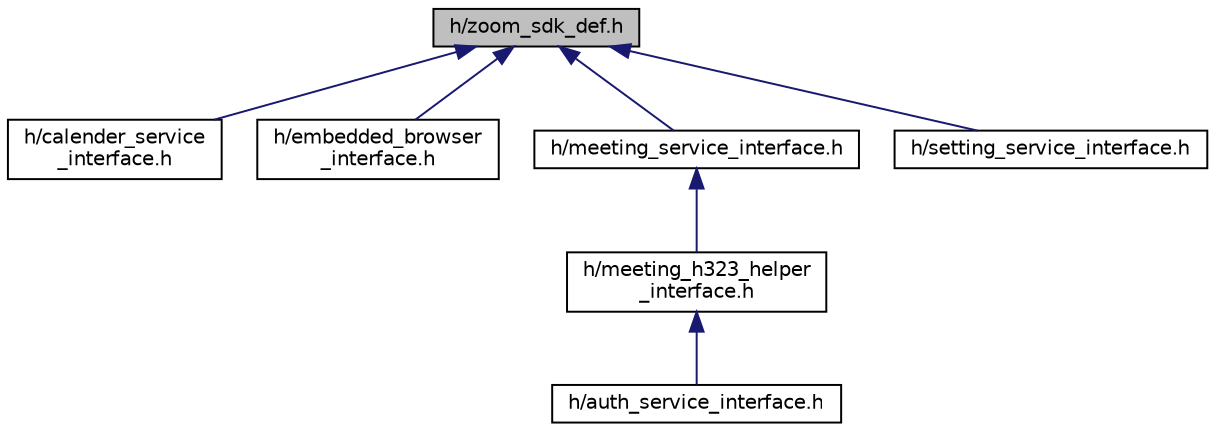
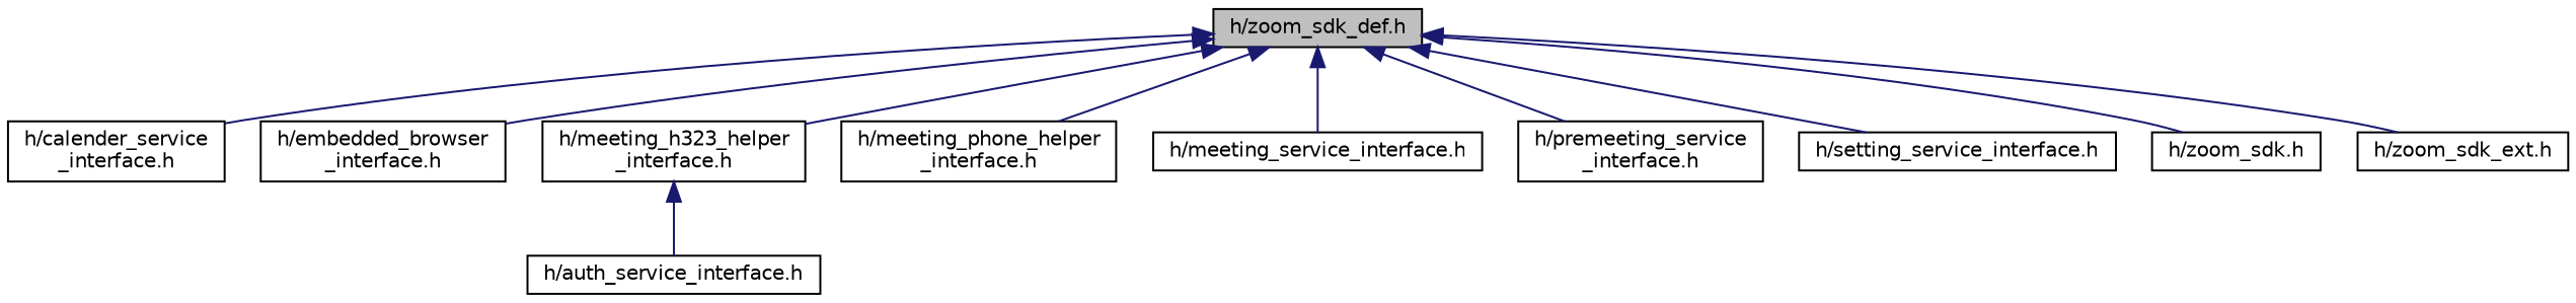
  digraph {
    node [color=black fillcolor=white fontname=Helvetica fontsize=10 shape=record style=filled]
    edge [color=midnightblue dir=back fontname=Helvetica fontsize=10 labelfontname=Helvetica labelfontsize=10 style=solid]
    n1 [fillcolor=grey75 fontcolor=black height=0.2 label="h/zoom_sdk_def.h" width=0.4]
    n2 [height=0.2 label="h/calender_service\l_interface.h" width=0.4]
    n3 [height=0.2 label="h/embedded_browser\l_interface.h" width=0.4]
    n4 [height=0.2 label="h/meeting_h323_helper\l_interface.h" width=0.4]
+   n5 [height=0.2 label="h/meeting_phone_helper\l_interface.h" width=0.4]
    n6 [height=0.2 label="h/meeting_service_interface.h" width=0.4]
+   n7 [height=0.2 label="h/premeeting_service\l_interface.h" width=0.4]
    n8 [height=0.2 label="h/setting_service_interface.h" width=0.4]
+   n9 [height=0.2 label="h/zoom_sdk.h" width=0.4]
+   n10 [height=0.2 label="h/zoom_sdk_ext.h" width=0.4]
    n11 [height=0.2 label="h/auth_service_interface.h" width=0.4]
    n1 -> n2
    n1 -> n3
-   n6 -> n4
+   n1 -> n4
+   n1 -> n5
    n1 -> n6
+   n1 -> n7
    n1 -> n8
+   n1 -> n9
+   n1 -> n10
    n4 -> n11
  }
